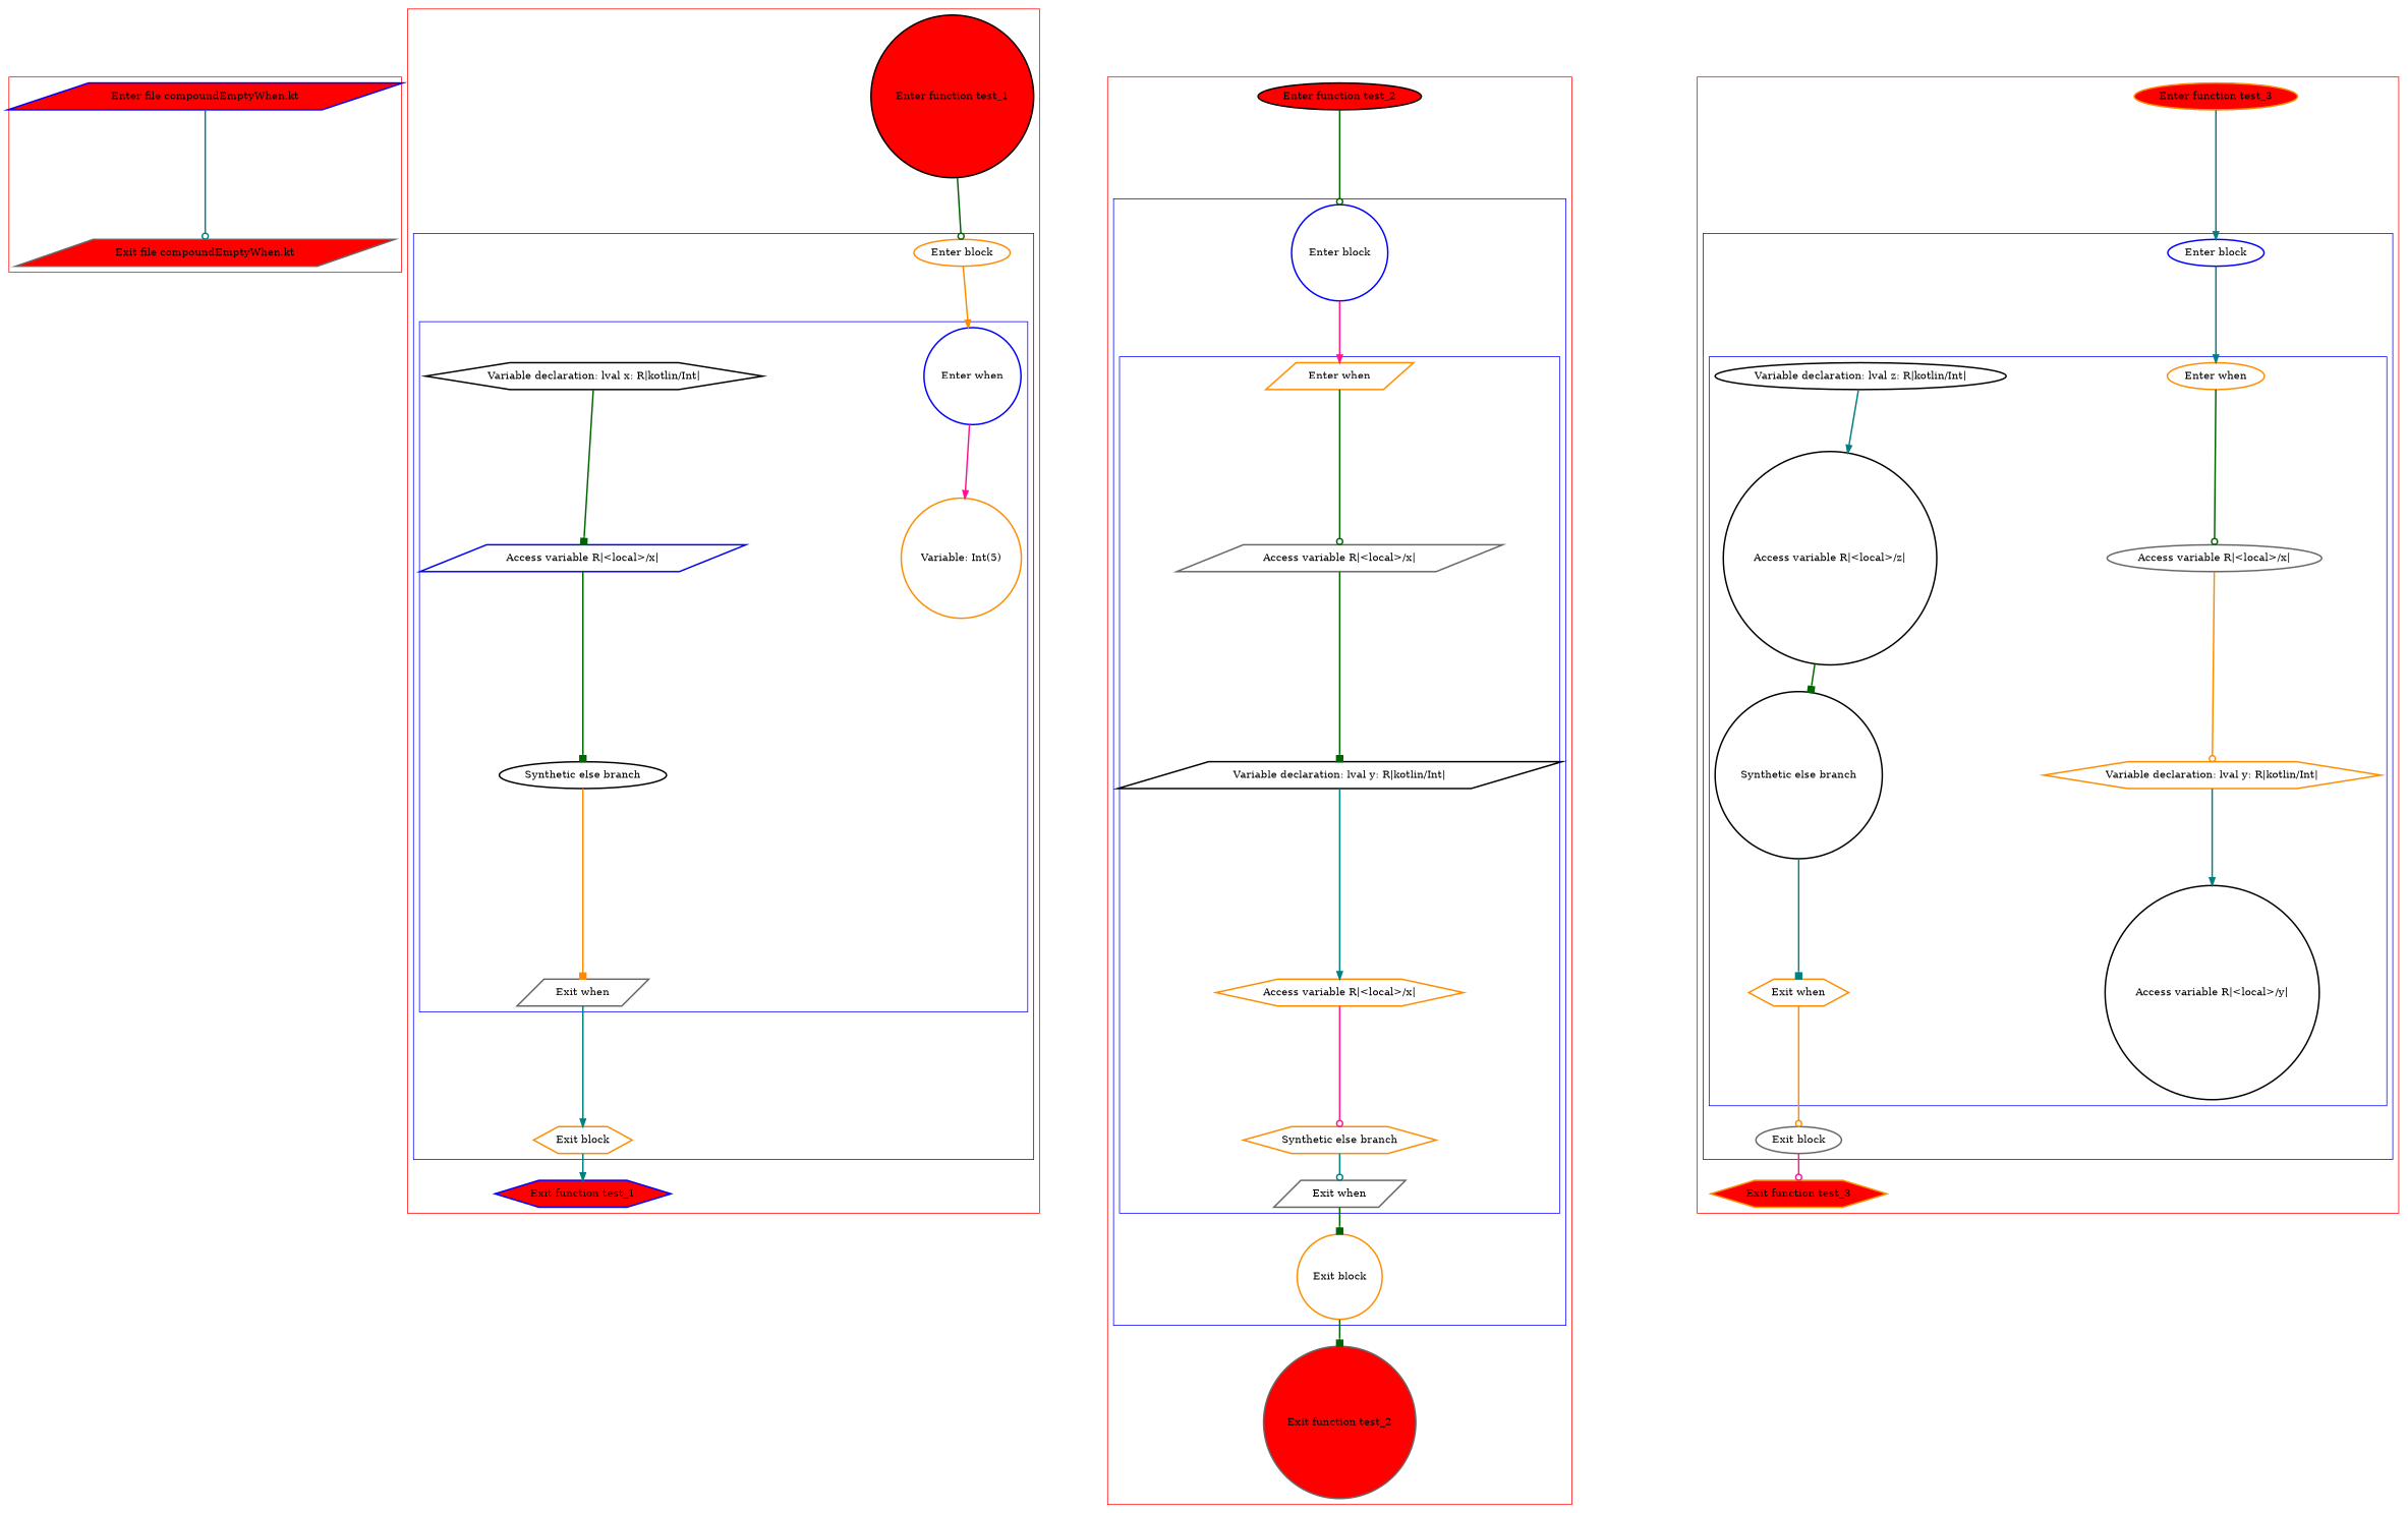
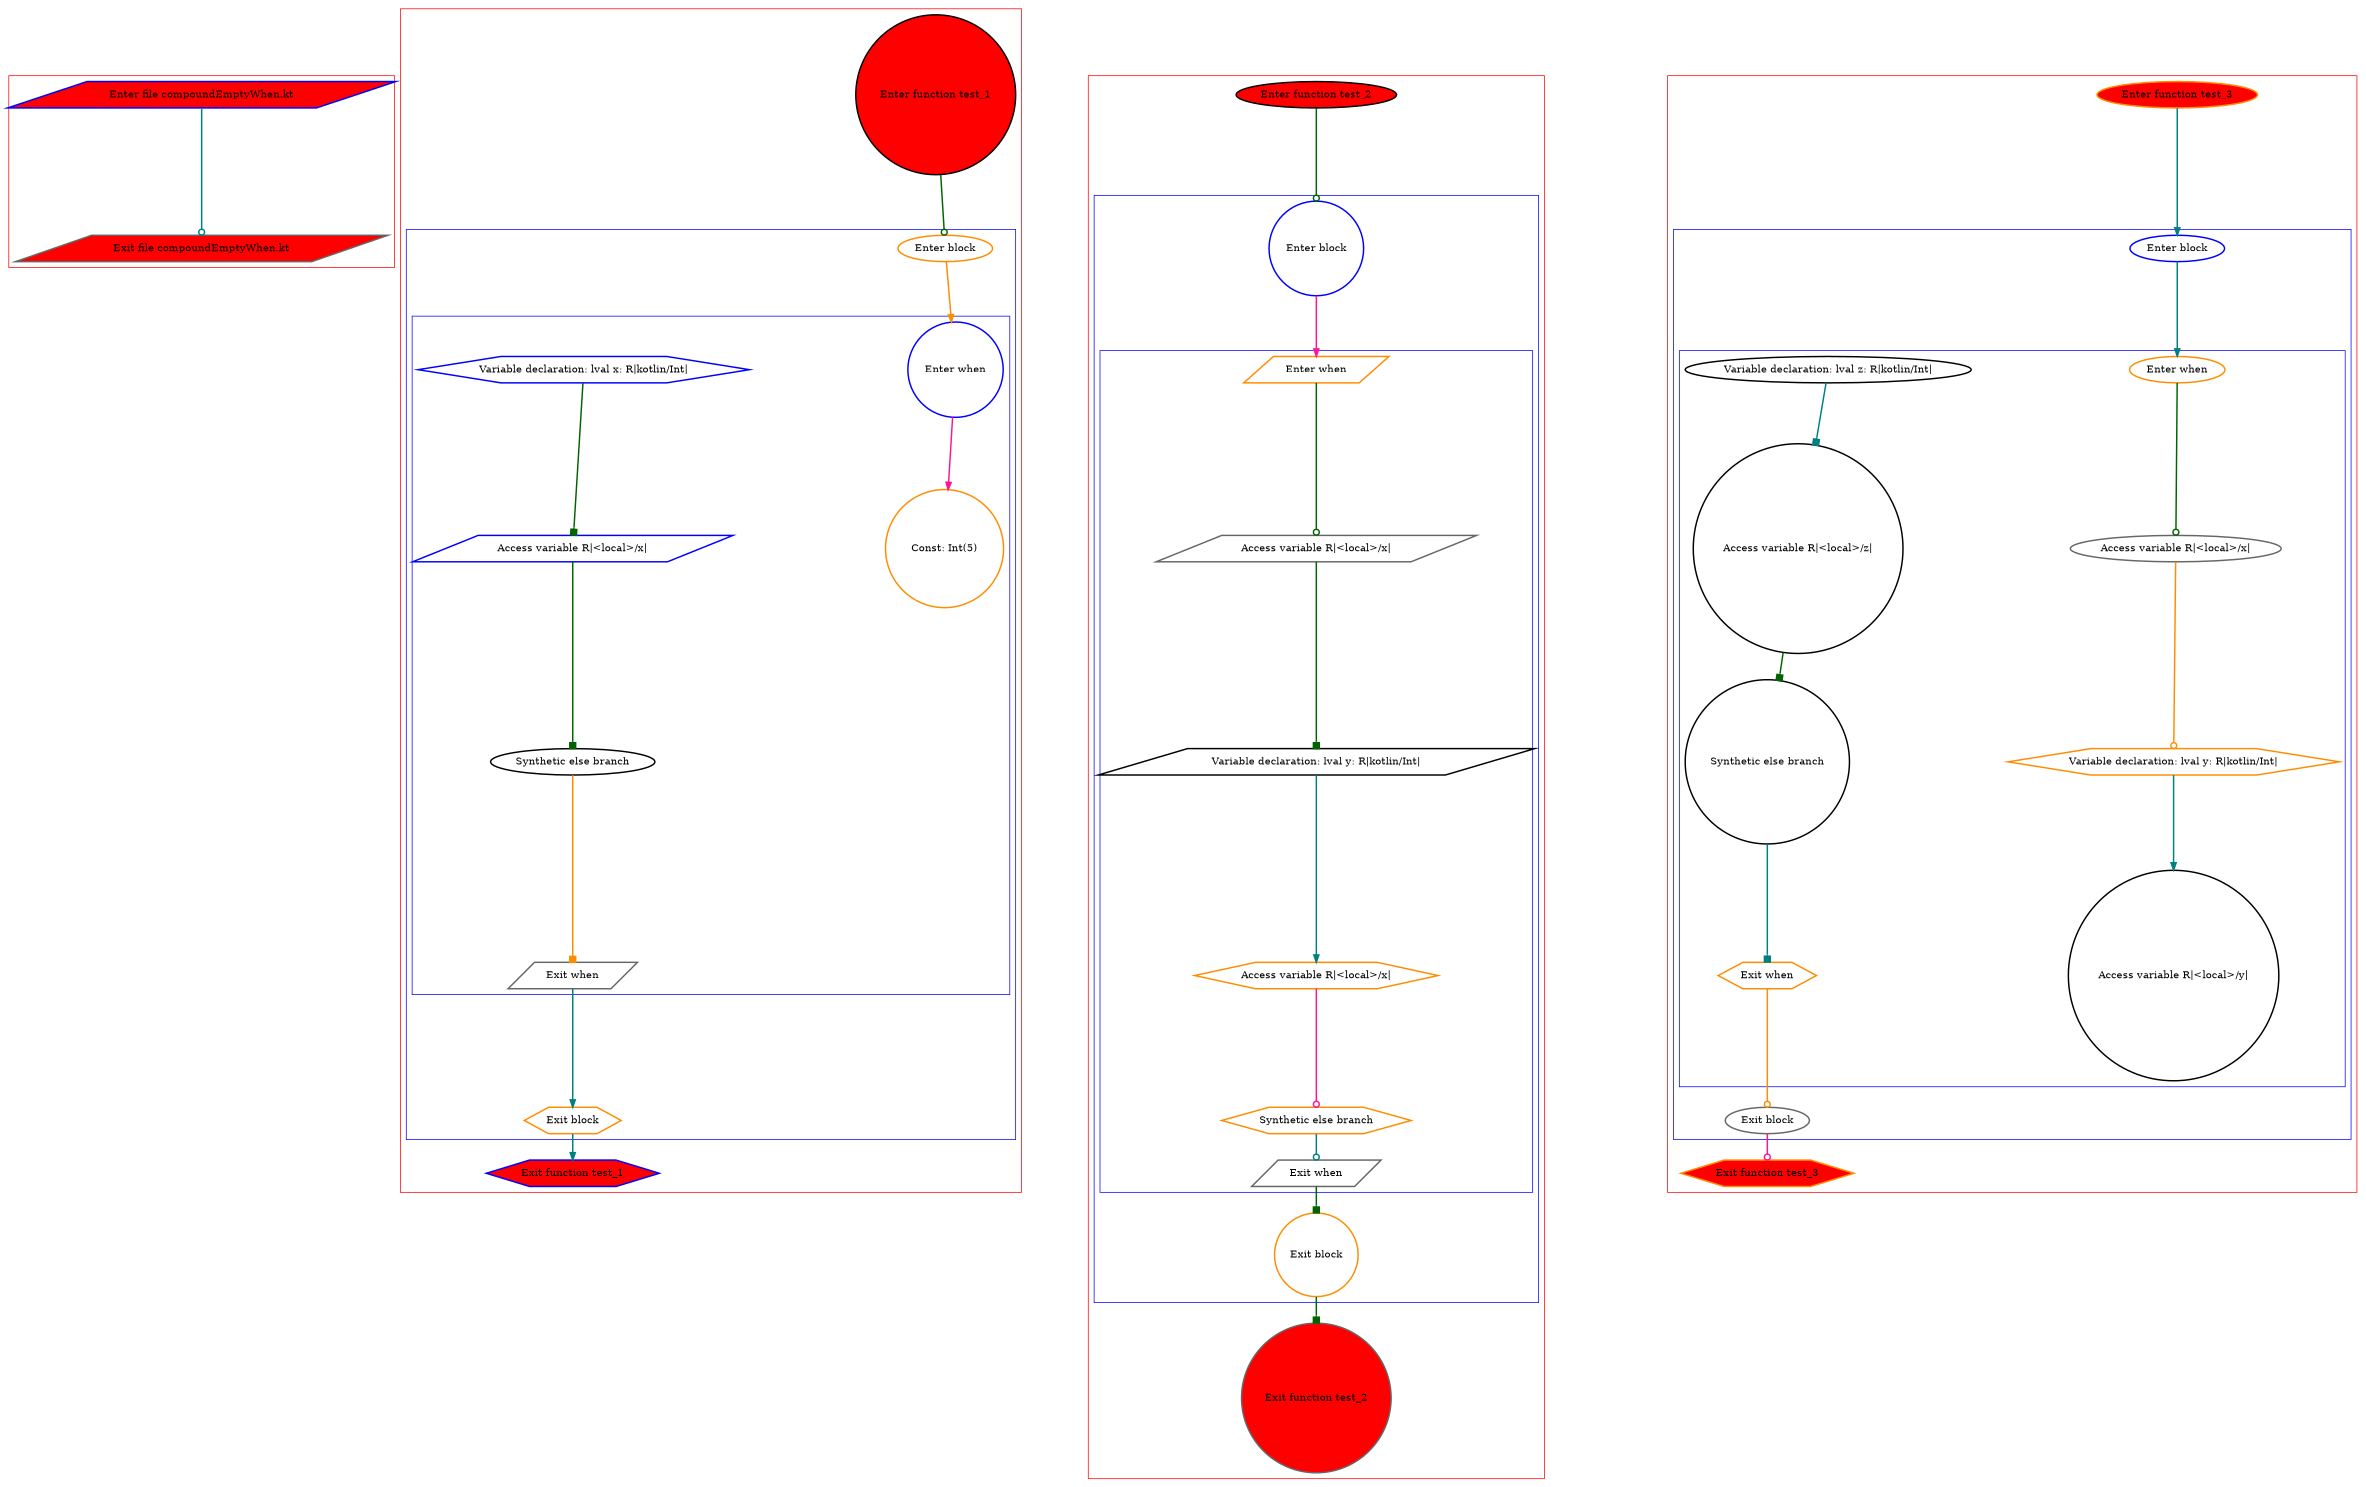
  digraph {
    fontname="DejaVu Serif"
    nodesep=3
    node [color=darkorange fontname="DejaVu Serif" penwidth=2 shape=circle]
    edge [arrowhead=odot color=teal fontname="DejaVu Serif" penwidth=2]
    n1 [color=blue fillcolor=red label="Enter file compoundEmptyWhen.kt" shape=parallelogram style=filled]
    n2 [color=gray40 fillcolor=red label="Exit file compoundEmptyWhen.kt" shape=parallelogram style=filled]
    n3 [color=blue label="Enter when"]
-   n4 [label="Variable: Int(5)"]
-   n5 [color=black label="Variable declaration: lval x: R|kotlin/Int|" shape=hexagon]
+   n4 [label="Const: Int(5)"]
+   n5 [color=blue label="Variable declaration: lval x: R|kotlin/Int|" shape=hexagon]
    n6 [color=blue label="Access variable R|<local>/x|" shape=parallelogram]
    n7 [color=black label="Synthetic else branch" shape=ellipse]
    n8 [color=gray40 label="Exit when" shape=parallelogram]
    n9 [label="Enter block" shape=ellipse]
    n10 [label="Exit block" shape=hexagon]
    n11 [color=black fillcolor=red label="Enter function test_1" style=filled]
    n12 [color=blue fillcolor=red label="Exit function test_1" shape=hexagon style=filled]
    n13 [label="Enter when" shape=parallelogram]
    n14 [color=gray40 label="Access variable R|<local>/x|" shape=parallelogram]
    n15 [color=black label="Variable declaration: lval y: R|kotlin/Int|" shape=parallelogram]
    n16 [label="Access variable R|<local>/x|" shape=hexagon]
    n17 [label="Synthetic else branch" shape=hexagon]
    n18 [color=gray40 label="Exit when" shape=parallelogram]
    n19 [color=blue label="Enter block"]
    n20 [label="Exit block"]
    n21 [color=black fillcolor=red label="Enter function test_2" shape=ellipse style=filled]
    n22 [color=gray40 fillcolor=red label="Exit function test_2" style=filled]
    n23 [label="Enter when" shape=ellipse]
    n24 [color=gray40 label="Access variable R|<local>/x|" shape=ellipse]
    n25 [label="Variable declaration: lval y: R|kotlin/Int|" shape=hexagon]
    n26 [color=black label="Access variable R|<local>/y|"]
    n27 [color=black label="Variable declaration: lval z: R|kotlin/Int|" shape=ellipse]
    n28 [color=black label="Access variable R|<local>/z|"]
    n29 [color=black label="Synthetic else branch"]
    n30 [label="Exit when" shape=hexagon]
    n31 [color=blue label="Enter block" shape=ellipse]
    n32 [color=gray40 label="Exit block" shape=ellipse]
    n33 [fillcolor=red label="Enter function test_3" shape=ellipse style=filled]
    n34 [fillcolor=red label="Exit function test_3" shape=hexagon style=filled]
    subgraph cluster_1 {
      color=red
      n1
      n2
    }
    subgraph cluster_2 {
      color=red
      n11
      n12
      subgraph cluster_3 {
        color=blue
        n9
        n10
        subgraph cluster_4 {
          color=blue
          n3
          n4
          n5
          n6
          n7
          n8
        }
      }
    }
    subgraph cluster_5 {
      color=red
      n21
      n22
      subgraph cluster_6 {
        color=blue
        n19
        n20
        subgraph cluster_7 {
          color=blue
          n13
          n14
          n15
          n16
          n17
          n18
        }
      }
    }
    subgraph cluster_8 {
      color=red
      n33
      n34
      subgraph cluster_9 {
        color=blue
        n31
        n32
        subgraph cluster_10 {
          color=blue
          n23
          n24
          n25
          n26
          n27
          n28
          n29
          n30
        }
      }
    }
    n1 -> n2
    n3 -> n4 [arrowhead=normal color=deeppink]
    n5 -> n6 [arrowhead=box color=darkgreen]
    n6 -> n7 [arrowhead=box color=darkgreen]
    n7 -> n8 [arrowhead=box color=darkorange]
    n8 -> n10 [arrowhead=normal]
    n9 -> n3 [arrowhead=normal color=darkorange]
    n10 -> n12 [arrowhead=normal]
    n11 -> n9 [color=darkgreen]
    n13 -> n14 [color=darkgreen]
    n14 -> n15 [arrowhead=box color=darkgreen]
    n15 -> n16 [arrowhead=normal]
    n16 -> n17 [color=deeppink]
    n17 -> n18
    n18 -> n20 [arrowhead=box color=darkgreen]
    n19 -> n13 [arrowhead=normal color=deeppink]
    n20 -> n22 [arrowhead=box color=darkgreen]
    n21 -> n19 [color=darkgreen]
    n23 -> n24 [color=darkgreen]
    n24 -> n25 [color=darkorange]
    n25 -> n26 [arrowhead=normal]
-   n27 -> n28 [arrowhead=normal]
+   n27 -> n28 [arrowhead=box]
    n28 -> n29 [arrowhead=box color=darkgreen]
    n29 -> n30 [arrowhead=box]
    n30 -> n32 [color=darkorange]
    n31 -> n23 [arrowhead=normal]
    n32 -> n34 [color=deeppink]
    n33 -> n31 [arrowhead=normal]
  }
